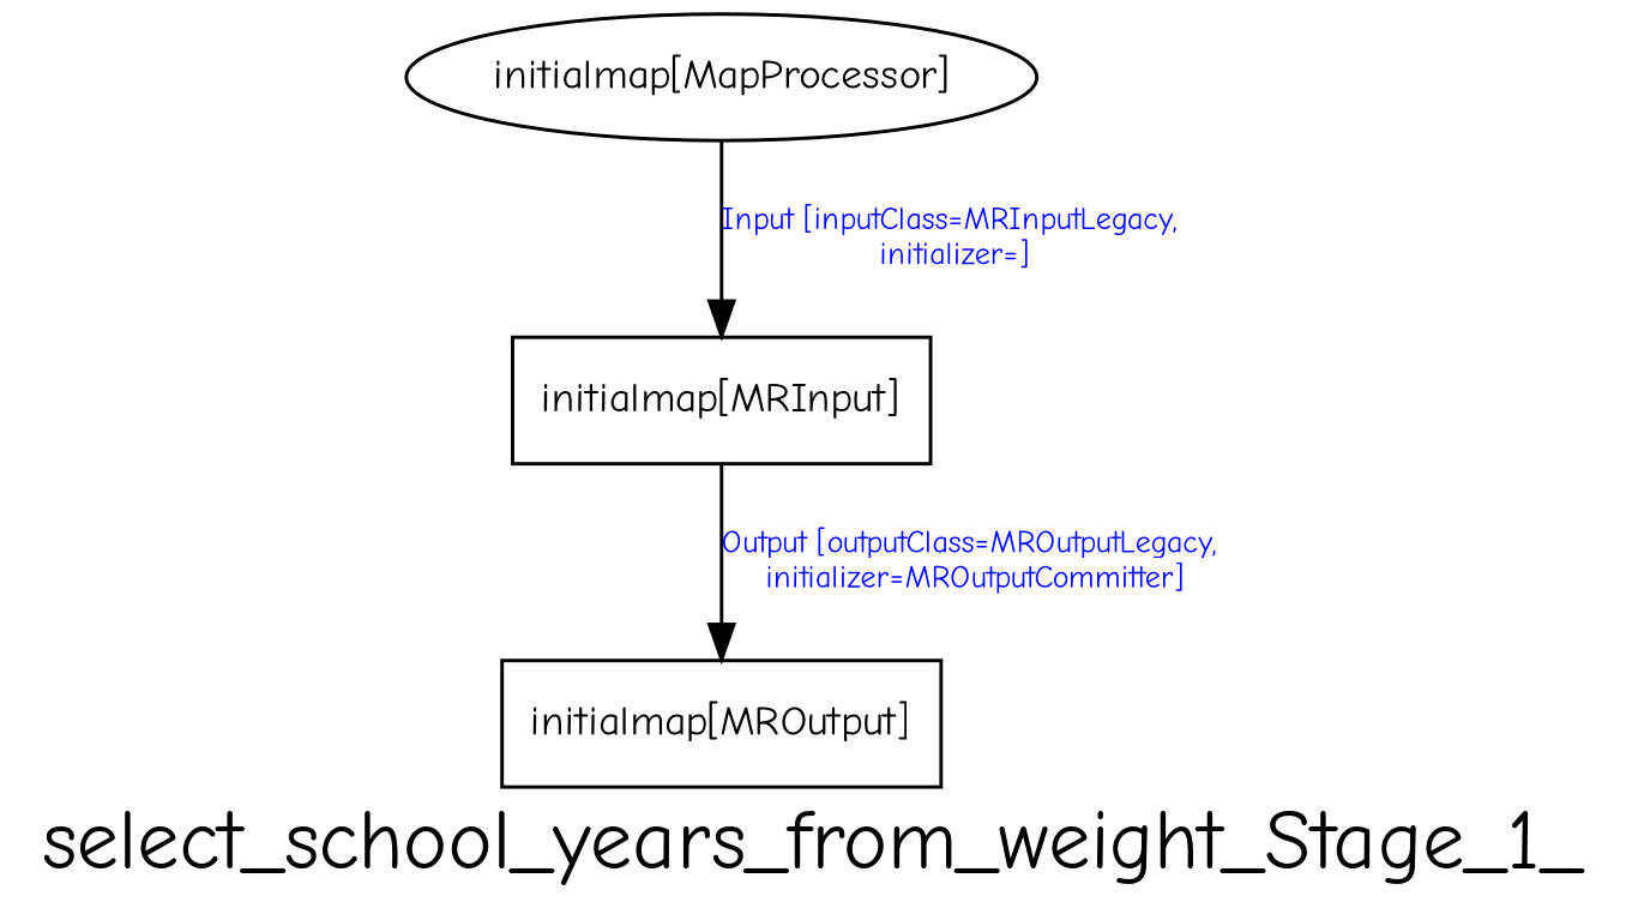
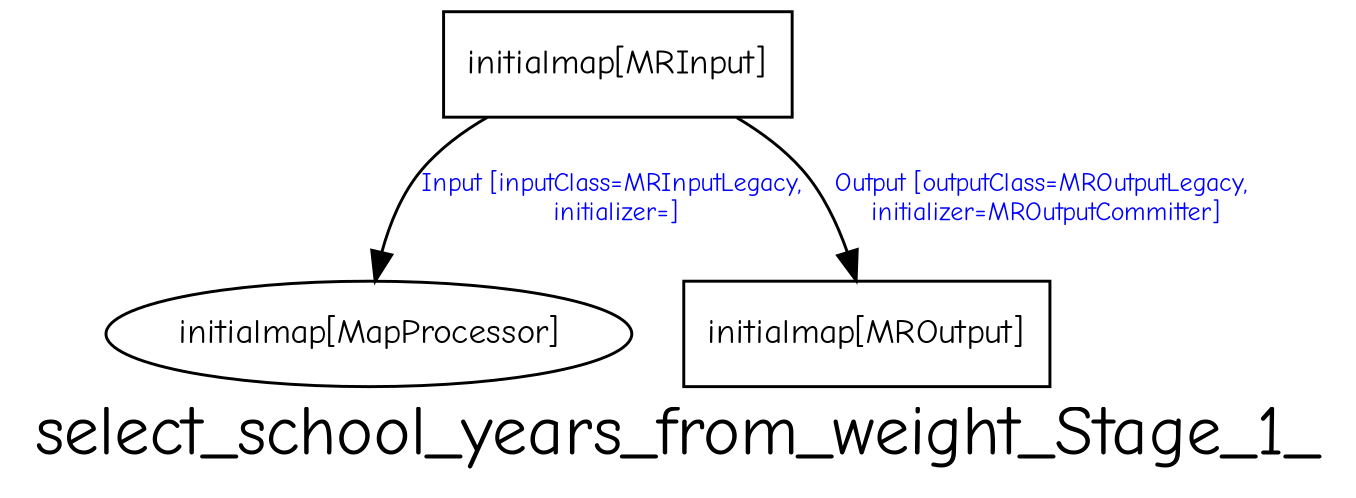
  digraph {
    fontname="Comic Neue"
    fontsize=24
    label=select_school_years_from_weight_Stage_1_
    node [fontname="Comic Neue" fontsize=12 shape=box]
    edge [fontcolor=blue fontname="Comic Neue" fontsize=9]
    n1 [label="initialmap[MapProcessor]" shape=""]
    n2 [label="initialmap[MROutput]"]
    n3 [label="initialmap[MRInput]"]
-   n1 -> n3 [label="Input [inputClass=MRInputLegacy,\n initializer=]"]
+   n3 -> n1 [label="Input [inputClass=MRInputLegacy,\n initializer=]"]
    n3 -> n2 [label="Output [outputClass=MROutputLegacy,\n initializer=MROutputCommitter]"]
  }
